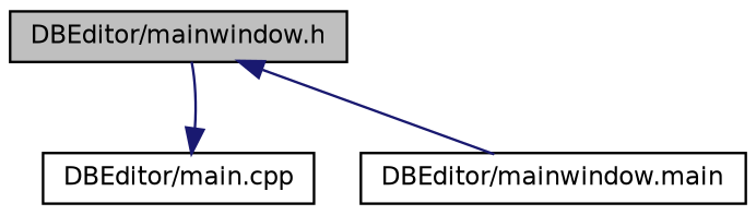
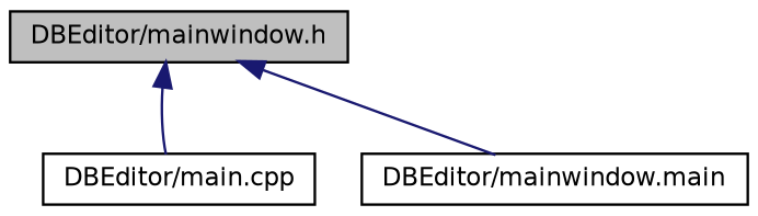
  digraph {
    node [color=black fillcolor=white fontname=Helvetica fontsize=10 shape=record style=filled]
    edge [color=midnightblue dir=back fontname=Helvetica fontsize=10 labelfontname=Helvetica labelfontsize=10 style=solid]
    n1 [fillcolor=grey75 fontcolor=black height=0.2 label="DBEditor/mainwindow.h" width=0.4]
    n2 [height=0.2 label="DBEditor/main.cpp" width=0.4]
    n3 [height=0.2 label="DBEditor/mainwindow.main" width=0.4]
-   n2 -> n1
+   n1 -> n2
    n1 -> n3
  }
